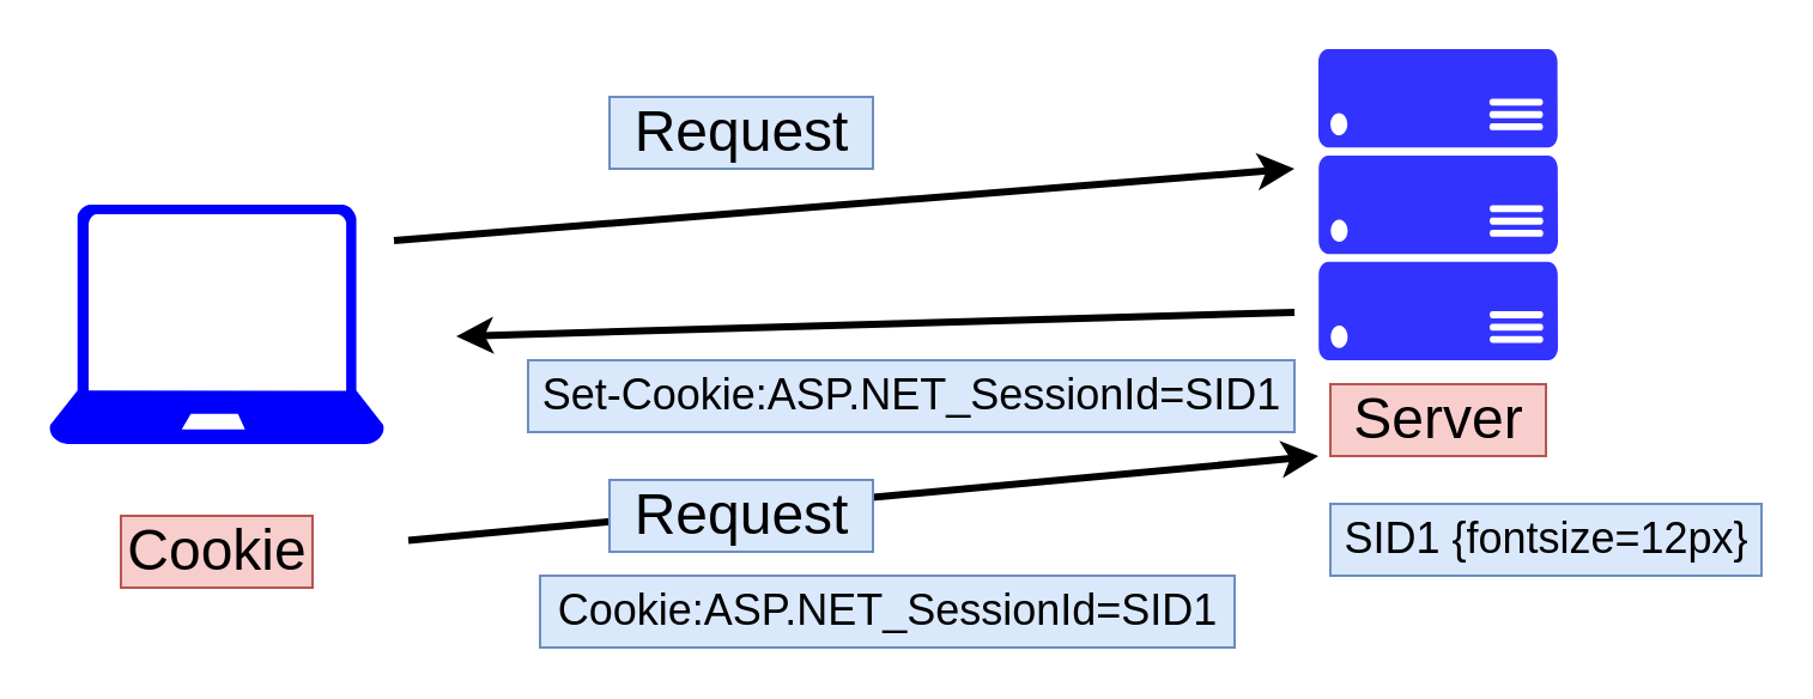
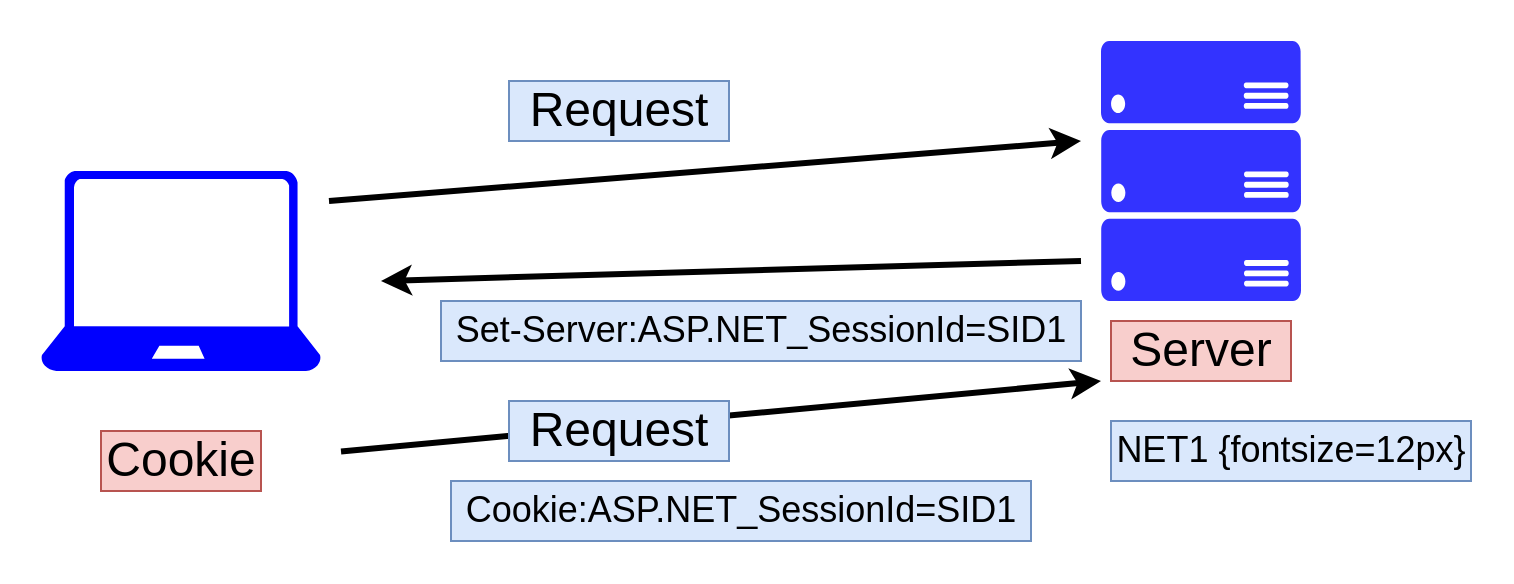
  <mxCell id="0" />
  <mxCell id="1" parent="0" />
  <mxCell id="2" value="" style="verticalLabelPosition=bottom;html=1;verticalAlign=top;align=center;strokeColor=none;shape=mxgraph.azure.laptop;pointerEvents=1;fillColor=#0000FF;" vertex="1" parent="1"><mxGeometry x="20" y="85" width="140" height="100" as="geometry" /></mxCell>
  <mxCell id="3" value="Cookie" style="text;html=1;align=center;verticalAlign=middle;resizable=0;points=[];autosize=1;fillColor=#f8cecc;strokeColor=#b85450;fontSize=24;" vertex="1" parent="1"><mxGeometry x="50" y="215" width="80" height="30" as="geometry" /></mxCell>
  <mxCell id="4" value="Server" style="text;html=1;align=center;verticalAlign=middle;resizable=0;points=[];autosize=1;fillColor=#f8cecc;strokeColor=#b85450;fontSize=24;" vertex="1" parent="1"><mxGeometry x="555" y="160" width="90" height="30" as="geometry" /></mxCell>
  <mxCell id="5" value="" style="verticalLabelPosition=bottom;html=1;verticalAlign=top;align=center;strokeColor=none;shape=mxgraph.azure.server_rack;fillColor=#3333FF;" vertex="1" parent="1"><mxGeometry x="550" y="20" width="100" height="130" as="geometry" /></mxCell>
  <mxCell id="6" value="" style="endArrow=classic;html=1;fontSize=24;strokeWidth=3;" edge="1" parent="1"><mxGeometry width="50" height="50" relative="1" as="geometry"><mxPoint x="164" y="100" as="sourcePoint" /><mxPoint x="540" y="70" as="targetPoint" /></mxGeometry></mxCell>
  <mxCell id="7" value="Request" style="text;html=1;align=center;verticalAlign=middle;resizable=0;points=[];autosize=1;fillColor=#dae8fc;strokeColor=#6c8ebf;fontSize=24;" vertex="1" parent="1"><mxGeometry x="254" y="40" width="110" height="30" as="geometry" /></mxCell>
- <mxCell id="8" value="Set-Cookie:ASP.NET_SessionId=SID1" style="text;html=1;align=center;verticalAlign=middle;resizable=0;points=[];autosize=1;fillColor=#dae8fc;strokeColor=#6c8ebf;fontSize=18;" vertex="1" parent="1"><mxGeometry x="220" y="150" width="320" height="30" as="geometry" /></mxCell>
+ <mxCell id="8" value="Set-Server:ASP.NET_SessionId=SID1" style="text;html=1;align=center;verticalAlign=middle;resizable=0;points=[];autosize=1;fillColor=#dae8fc;strokeColor=#6c8ebf;fontSize=18;" vertex="1" parent="1"><mxGeometry x="220" y="150" width="320" height="30" as="geometry" /></mxCell>
  <mxCell id="9" value="Cookie:ASP.NET_SessionId=SID1" style="text;html=1;align=center;verticalAlign=middle;resizable=0;points=[];autosize=1;fillColor=#dae8fc;strokeColor=#6c8ebf;fontSize=18;" vertex="1" parent="1"><mxGeometry x="225" y="240" width="290" height="30" as="geometry" /></mxCell>
- <mxCell id="10" value="SID1 {fontsize=12px}" style="text;html=1;align=center;verticalAlign=middle;resizable=0;points=[];autosize=1;fillColor=#dae8fc;strokeColor=#6c8ebf;fontSize=18;" vertex="1" parent="1"><mxGeometry x="555" y="210" width="180" height="30" as="geometry" /></mxCell>
+ <mxCell id="10" value="NET1 {fontsize=12px}" style="text;html=1;align=center;verticalAlign=middle;resizable=0;points=[];autosize=1;fillColor=#dae8fc;strokeColor=#6c8ebf;fontSize=18;" vertex="1" parent="1"><mxGeometry x="555" y="210" width="180" height="30" as="geometry" /></mxCell>
  <mxCell id="11" value="" style="endArrow=classic;html=1;fontSize=24;strokeWidth=3;" edge="1" parent="1"><mxGeometry width="50" height="50" relative="1" as="geometry"><mxPoint x="540" y="130" as="sourcePoint" /><mxPoint x="190" y="140" as="targetPoint" /></mxGeometry></mxCell>
  <mxCell id="12" value="" style="endArrow=classic;html=1;fontSize=24;strokeWidth=3;exitX=1.029;exitY=0.452;exitDx=0;exitDy=0;exitPerimeter=0;" edge="1" parent="1"><mxGeometry width="50" height="50" relative="1" as="geometry"><mxPoint x="170" y="225.2" as="sourcePoint" /><mxPoint x="550" y="190" as="targetPoint" /></mxGeometry></mxCell>
  <mxCell id="13" value="Request" style="text;html=1;align=center;verticalAlign=middle;resizable=0;points=[];autosize=1;fillColor=#dae8fc;strokeColor=#6c8ebf;fontSize=24;" vertex="1" parent="1"><mxGeometry x="254" y="200" width="110" height="30" as="geometry" /></mxCell>
